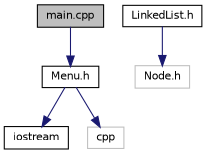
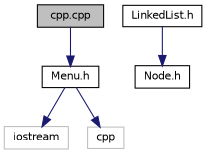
  digraph {
    node [color=black fillcolor=white fontname=Helvetica fontsize=10 shape=record style=filled]
    edge [color=midnightblue fontname=Helvetica fontsize=10 labelfontname=Helvetica labelfontsize=10 style=solid]
-   n1 [fillcolor=grey75 fontcolor=black height=0.2 label="main.cpp" width=0.4]
+   n1 [fillcolor=grey75 fontcolor=black height=0.2 label="cpp.cpp" width=0.4]
    n2 [height=0.2 label="Menu.h" width=0.4]
-   n3 [height=0.2 label=iostream width=0.4]
+   n3 [color=grey75 height=0.2 label=iostream width=0.4]
    n4 [height=0.2 label="LinkedList.h" width=0.4]
-   n5 [color=grey75 height=0.2 label="Node.h" width=0.4]
+   n5 [height=0.2 label="Node.h" width=0.4]
    n6 [color=grey75 height=0.2 label=cpp width=0.4]
    n1 -> n2
    n2 -> n3
    n2 -> n6
    n4 -> n5
  }
